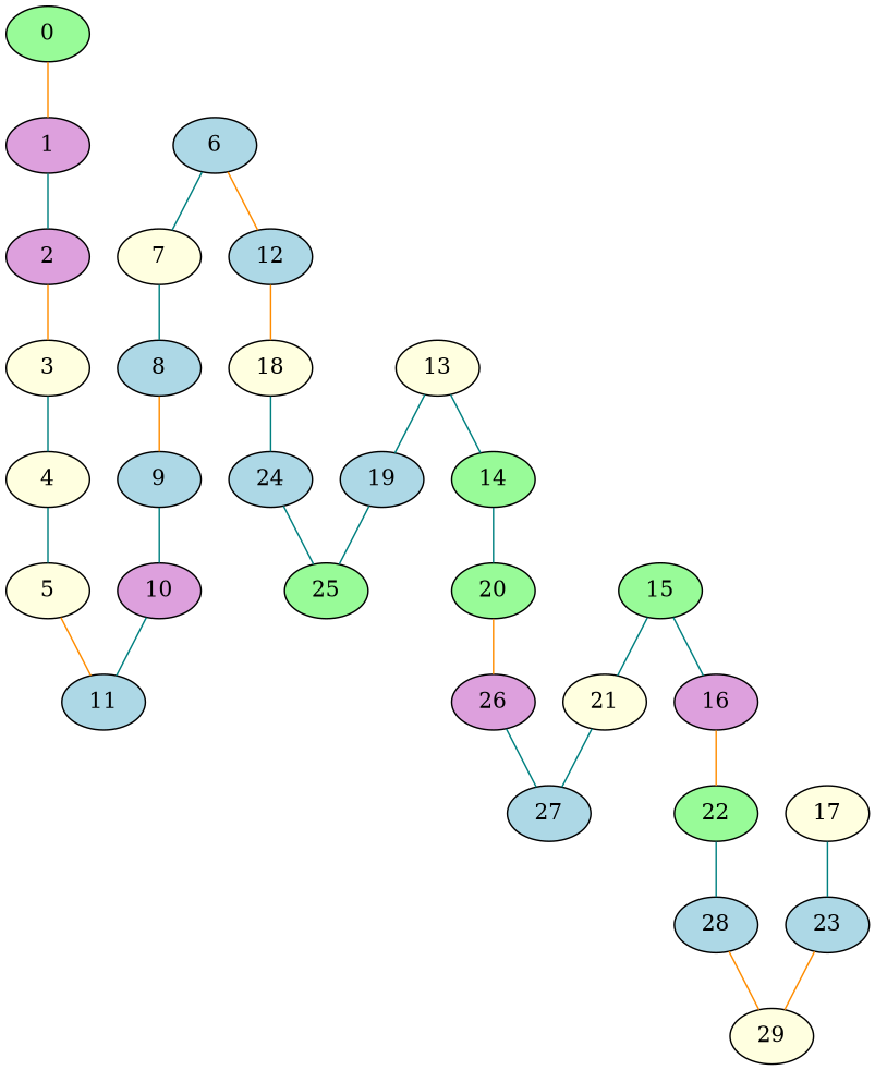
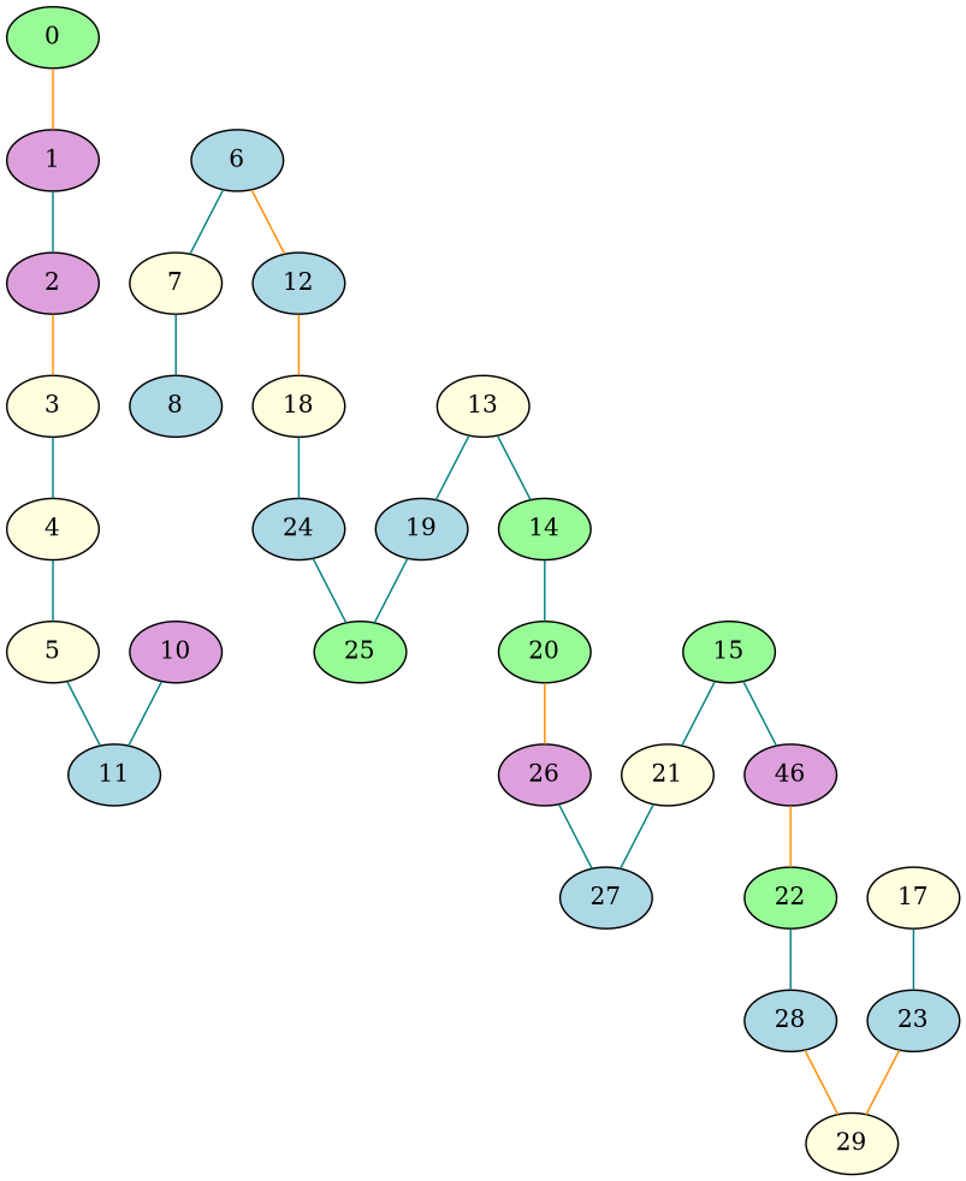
  graph {
    node [fillcolor=lightblue style=filled]
    edge [color=teal]
    0 [fillcolor=palegreen]
    1 [fillcolor=plum]
    2 [fillcolor=plum]
    3 [fillcolor=lightyellow]
    4 [fillcolor=lightyellow]
    5 [fillcolor=lightyellow]
    11
    10 [fillcolor=plum]
-   9
    8
    7 [fillcolor=lightyellow]
    6
    12
    18 [fillcolor=lightyellow]
    24
    25 [fillcolor=palegreen]
    19
    13 [fillcolor=lightyellow]
    14 [fillcolor=palegreen]
    20 [fillcolor=palegreen]
    26 [fillcolor=plum]
    27
    21 [fillcolor=lightyellow]
    15 [fillcolor=palegreen]
-   16 [fillcolor=plum]
+   16 [fillcolor=plum label=46]
    22 [fillcolor=palegreen]
    28
    29 [fillcolor=lightyellow]
    23
    17 [fillcolor=lightyellow]
    0 -- 1 [color=darkorange]
    1 -- 2
    2 -- 3 [color=darkorange]
    3 -- 4
    4 -- 5
-   5 -- 11 [color=darkorange]
+   5 -- 11
    10 -- 11
-   9 -- 10
-   8 -- 9 [color=darkorange]
    7 -- 8
    6 -- 7
    6 -- 12 [color=darkorange]
    12 -- 18 [color=darkorange]
    18 -- 24
    24 -- 25
    19 -- 25
    13 -- 19
    13 -- 14
    14 -- 20
    20 -- 26 [color=darkorange]
    26 -- 27
    21 -- 27
    15 -- 21
    15 -- 16
    16 -- 22 [color=darkorange]
    22 -- 28
    28 -- 29 [color=darkorange]
    23 -- 29 [color=darkorange]
    17 -- 23
  }
